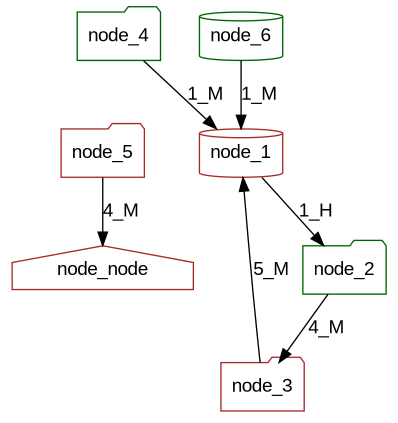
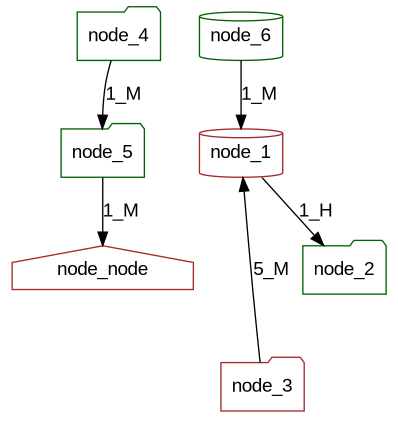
  digraph {
    fontname="Liberation Sans"
    node [color=darkgreen fontname="Liberation Sans" shape=folder]
    edge [fontname="Liberation Sans"]
    n1 [color=brown label=node_node shape=house]
    n2 [label=node_6 shape=cylinder]
    node_1 [color=brown shape=cylinder]
    node_2
    node_3 [color=brown]
    node_4
-   node_5 [color=brown]
+   node_5
    n2 -> node_1 [label="1_M"]
    node_1 -> node_2 [label="1_H"]
-   node_2 -> node_3 [label="4_M"]
    node_3 -> node_1 [label="5_M"]
-   node_4 -> node_1 [label="1_M"]
-   node_5 -> n1 [label="4_M"]
+   node_4 -> node_5 [label="1_M"]
+   node_5 -> n1 [label="1_M"]
  }
